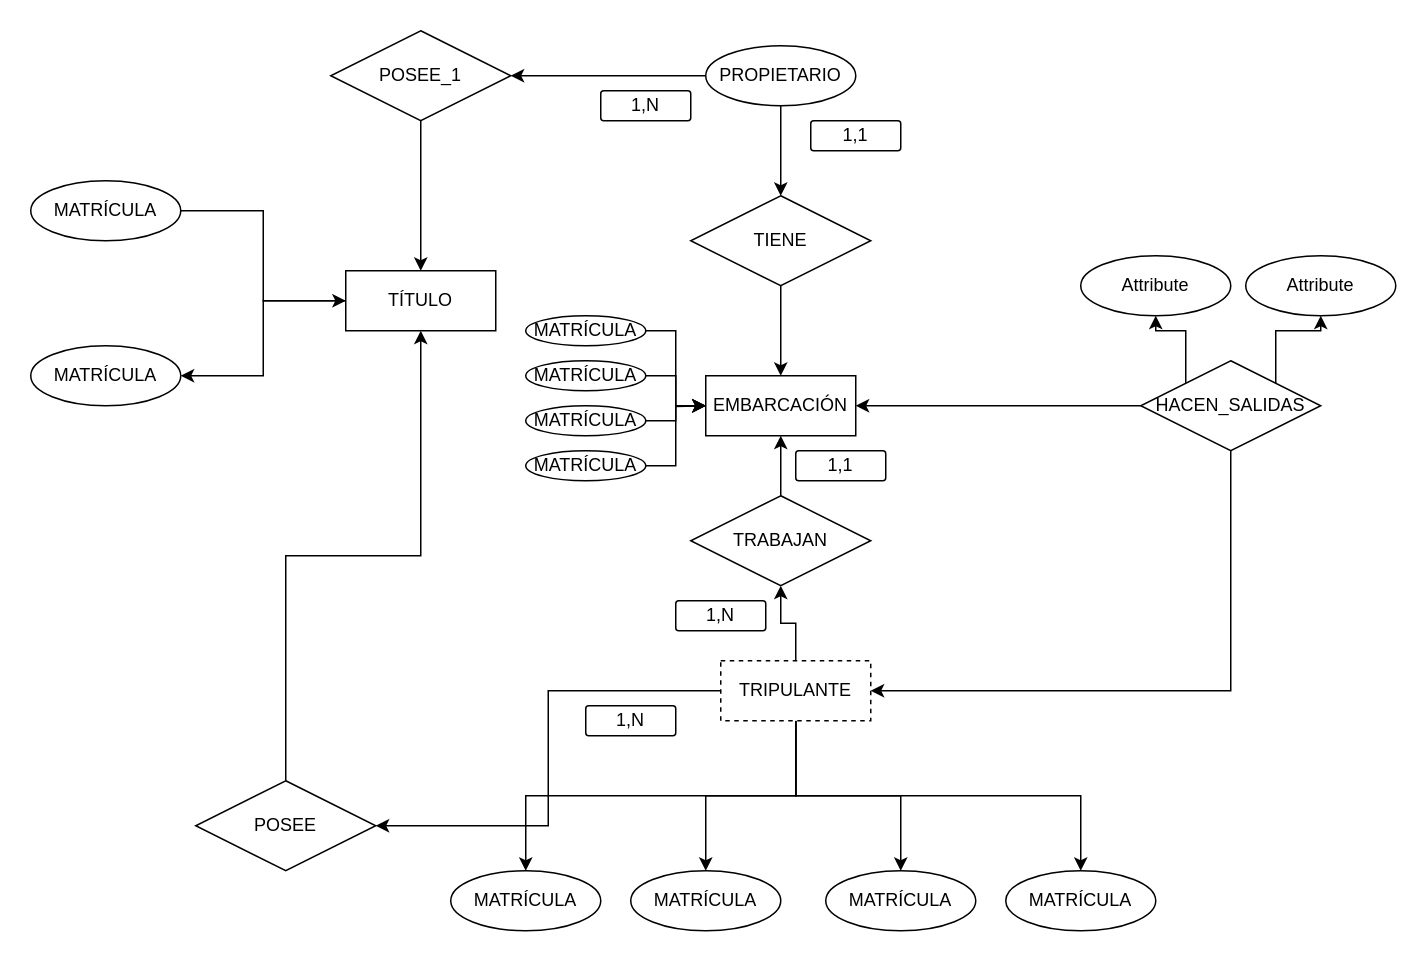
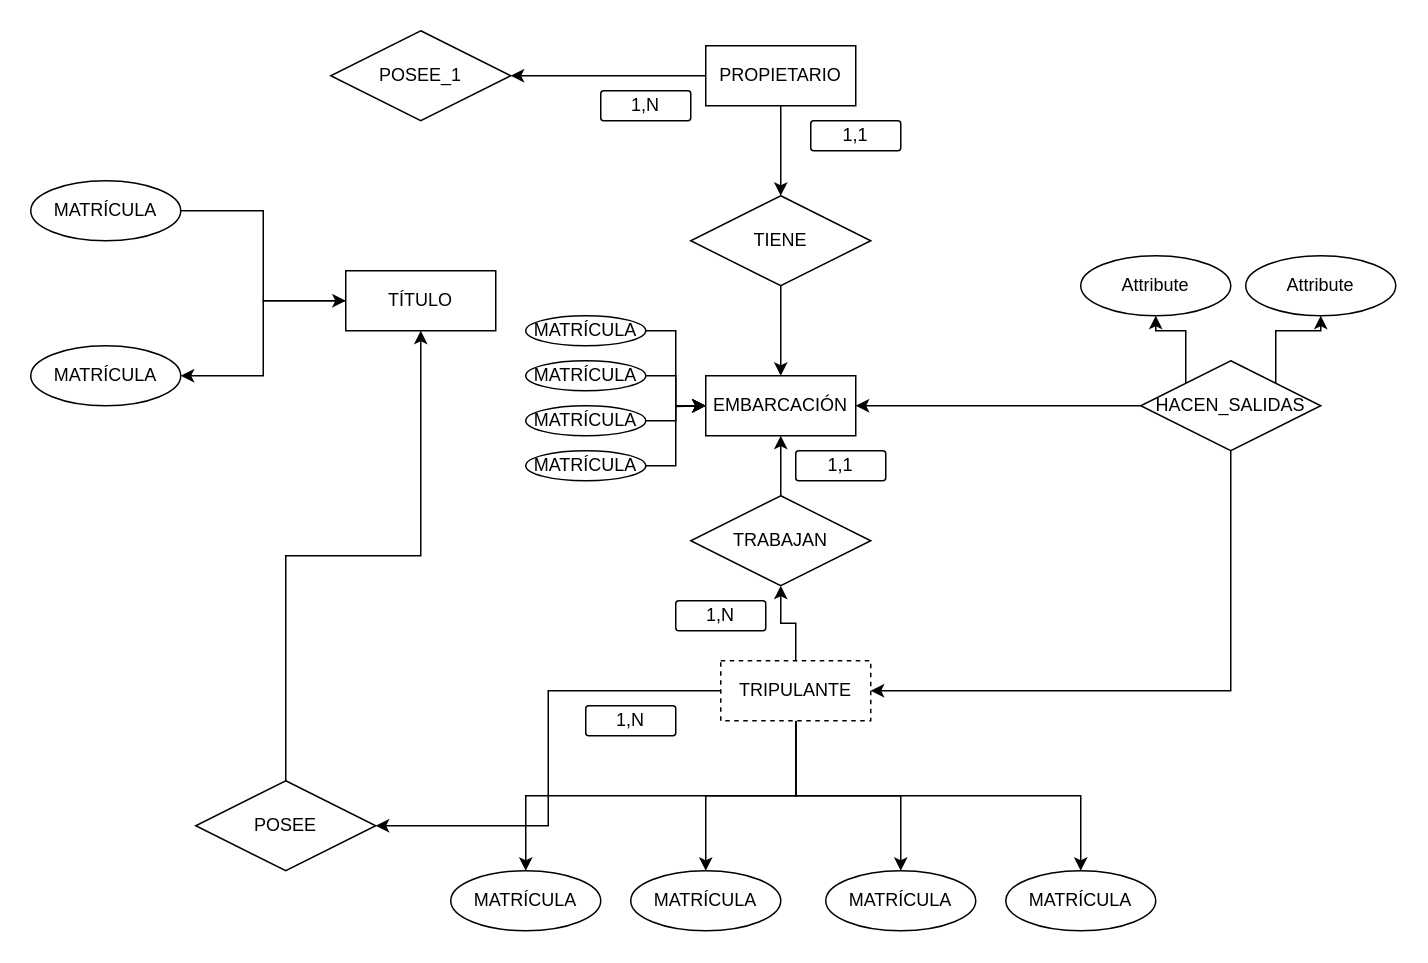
  <mxCell id="0" />
  <mxCell id="1" parent="0" />
  <mxCell id="2" style="edgeStyle=orthogonalEdgeStyle;rounded=0;orthogonalLoop=1;jettySize=auto;html=1;exitX=0;exitY=0.5;exitDx=0;exitDy=0;entryX=1;entryY=0.5;entryDx=0;entryDy=0;" edge="1" parent="1" source="4" target="32"><mxGeometry relative="1" as="geometry" /></mxCell>
  <mxCell id="3" style="edgeStyle=orthogonalEdgeStyle;rounded=0;orthogonalLoop=1;jettySize=auto;html=1;exitX=0.5;exitY=1;exitDx=0;exitDy=0;entryX=0.5;entryY=0;entryDx=0;entryDy=0;" edge="1" parent="1" source="4" target="34"><mxGeometry relative="1" as="geometry" /></mxCell>
- <mxCell id="4" value="PROPIETARIO" style="ellipse;whiteSpace=wrap;html=1;align=center;" vertex="1" parent="1"><mxGeometry x="470" y="30" width="100" height="40" as="geometry" /></mxCell>
+ <mxCell id="4" value="PROPIETARIO" style="whiteSpace=wrap;html=1;align=center;" vertex="1" parent="1"><mxGeometry x="470" y="30" width="100" height="40" as="geometry" /></mxCell>
  <mxCell id="5" style="edgeStyle=orthogonalEdgeStyle;rounded=0;orthogonalLoop=1;jettySize=auto;html=1;exitX=0;exitY=0.5;exitDx=0;exitDy=0;entryX=1;entryY=0.5;entryDx=0;entryDy=0;" edge="1" parent="1" source="11" target="30"><mxGeometry relative="1" as="geometry" /></mxCell>
  <mxCell id="6" style="edgeStyle=orthogonalEdgeStyle;rounded=0;orthogonalLoop=1;jettySize=auto;html=1;exitX=0.5;exitY=0;exitDx=0;exitDy=0;entryX=0.5;entryY=1;entryDx=0;entryDy=0;" edge="1" parent="1" source="11" target="36"><mxGeometry relative="1" as="geometry" /></mxCell>
  <mxCell id="7" style="edgeStyle=orthogonalEdgeStyle;rounded=0;orthogonalLoop=1;jettySize=auto;html=1;exitX=0.5;exitY=1;exitDx=0;exitDy=0;entryX=0.5;entryY=0;entryDx=0;entryDy=0;" edge="1" parent="1" source="11" target="22"><mxGeometry relative="1" as="geometry" /></mxCell>
  <mxCell id="8" style="edgeStyle=orthogonalEdgeStyle;rounded=0;orthogonalLoop=1;jettySize=auto;html=1;exitX=0.5;exitY=1;exitDx=0;exitDy=0;entryX=0.5;entryY=0;entryDx=0;entryDy=0;" edge="1" parent="1" source="11" target="15"><mxGeometry relative="1" as="geometry" /></mxCell>
  <mxCell id="9" style="edgeStyle=orthogonalEdgeStyle;rounded=0;orthogonalLoop=1;jettySize=auto;html=1;exitX=0.5;exitY=1;exitDx=0;exitDy=0;entryX=0.5;entryY=0;entryDx=0;entryDy=0;" edge="1" parent="1" source="11" target="21"><mxGeometry relative="1" as="geometry" /></mxCell>
  <mxCell id="10" style="edgeStyle=orthogonalEdgeStyle;rounded=0;orthogonalLoop=1;jettySize=auto;html=1;exitX=0.5;exitY=1;exitDx=0;exitDy=0;" edge="1" parent="1" source="11" target="20"><mxGeometry relative="1" as="geometry" /></mxCell>
  <mxCell id="11" value="TRIPULANTE" style="whiteSpace=wrap;html=1;align=center;dashed=1;" vertex="1" parent="1"><mxGeometry x="480" y="440" width="100" height="40" as="geometry" /></mxCell>
  <mxCell id="12" value="EMBARCACIÓN" style="whiteSpace=wrap;html=1;align=center;" vertex="1" parent="1"><mxGeometry x="470" y="250" width="100" height="40" as="geometry" /></mxCell>
  <mxCell id="13" style="edgeStyle=orthogonalEdgeStyle;rounded=0;orthogonalLoop=1;jettySize=auto;html=1;exitX=0;exitY=0.5;exitDx=0;exitDy=0;entryX=1;entryY=0.5;entryDx=0;entryDy=0;" edge="1" parent="1" source="14" target="23"><mxGeometry relative="1" as="geometry" /></mxCell>
  <mxCell id="14" value="TÍTULO" style="whiteSpace=wrap;html=1;align=center;" vertex="1" parent="1"><mxGeometry x="230" y="180" width="100" height="40" as="geometry" /></mxCell>
  <mxCell id="15" value="MATRÍCULA" style="ellipse;whiteSpace=wrap;html=1;align=center;" vertex="1" parent="1"><mxGeometry x="300" y="580" width="100" height="40" as="geometry" /></mxCell>
  <mxCell id="16" style="edgeStyle=orthogonalEdgeStyle;rounded=0;orthogonalLoop=1;jettySize=auto;html=1;exitX=1;exitY=0.5;exitDx=0;exitDy=0;entryX=0;entryY=0.5;entryDx=0;entryDy=0;" edge="1" parent="1" source="17" target="12"><mxGeometry relative="1" as="geometry" /></mxCell>
  <mxCell id="17" value="MATRÍCULA" style="ellipse;whiteSpace=wrap;html=1;align=center;" vertex="1" parent="1"><mxGeometry x="350" y="300" width="80" height="20" as="geometry" /></mxCell>
  <mxCell id="18" style="edgeStyle=orthogonalEdgeStyle;rounded=0;orthogonalLoop=1;jettySize=auto;html=1;exitX=1;exitY=0.5;exitDx=0;exitDy=0;entryX=0;entryY=0.5;entryDx=0;entryDy=0;" edge="1" parent="1" source="19" target="14"><mxGeometry relative="1" as="geometry" /></mxCell>
  <mxCell id="19" value="MATRÍCULA" style="ellipse;whiteSpace=wrap;html=1;align=center;" vertex="1" parent="1"><mxGeometry x="20" y="120" width="100" height="40" as="geometry" /></mxCell>
  <mxCell id="20" value="MATRÍCULA" style="ellipse;whiteSpace=wrap;html=1;align=center;" vertex="1" parent="1"><mxGeometry x="670" y="580" width="100" height="40" as="geometry" /></mxCell>
  <mxCell id="21" value="MATRÍCULA" style="ellipse;whiteSpace=wrap;html=1;align=center;" vertex="1" parent="1"><mxGeometry x="550" y="580" width="100" height="40" as="geometry" /></mxCell>
  <mxCell id="22" value="MATRÍCULA" style="ellipse;whiteSpace=wrap;html=1;align=center;" vertex="1" parent="1"><mxGeometry x="420" y="580" width="100" height="40" as="geometry" /></mxCell>
  <mxCell id="23" value="MATRÍCULA" style="ellipse;whiteSpace=wrap;html=1;align=center;" vertex="1" parent="1"><mxGeometry x="20" y="230" width="100" height="40" as="geometry" /></mxCell>
  <mxCell id="24" style="edgeStyle=orthogonalEdgeStyle;rounded=0;orthogonalLoop=1;jettySize=auto;html=1;exitX=0.5;exitY=1;exitDx=0;exitDy=0;entryX=1;entryY=0.5;entryDx=0;entryDy=0;" edge="1" parent="1" source="28" target="11"><mxGeometry relative="1" as="geometry" /></mxCell>
  <mxCell id="25" style="edgeStyle=orthogonalEdgeStyle;rounded=0;orthogonalLoop=1;jettySize=auto;html=1;exitX=0;exitY=0.5;exitDx=0;exitDy=0;entryX=1;entryY=0.5;entryDx=0;entryDy=0;" edge="1" parent="1" source="28" target="12"><mxGeometry relative="1" as="geometry" /></mxCell>
  <mxCell id="26" style="edgeStyle=orthogonalEdgeStyle;rounded=0;orthogonalLoop=1;jettySize=auto;html=1;exitX=0;exitY=0;exitDx=0;exitDy=0;entryX=0.5;entryY=1;entryDx=0;entryDy=0;" edge="1" parent="1" source="28" target="38"><mxGeometry relative="1" as="geometry" /></mxCell>
  <mxCell id="27" style="edgeStyle=orthogonalEdgeStyle;rounded=0;orthogonalLoop=1;jettySize=auto;html=1;exitX=1;exitY=0;exitDx=0;exitDy=0;entryX=0.5;entryY=1;entryDx=0;entryDy=0;" edge="1" parent="1" source="28" target="37"><mxGeometry relative="1" as="geometry" /></mxCell>
  <mxCell id="28" value="HACEN_SALIDAS" style="shape=rhombus;perimeter=rhombusPerimeter;whiteSpace=wrap;html=1;align=center;" vertex="1" parent="1"><mxGeometry x="760" y="240" width="120" height="60" as="geometry" /></mxCell>
  <mxCell id="29" style="edgeStyle=orthogonalEdgeStyle;rounded=0;orthogonalLoop=1;jettySize=auto;html=1;exitX=0.5;exitY=0;exitDx=0;exitDy=0;entryX=0.5;entryY=1;entryDx=0;entryDy=0;" edge="1" parent="1" source="30" target="14"><mxGeometry relative="1" as="geometry" /></mxCell>
  <mxCell id="30" value="POSEE" style="shape=rhombus;perimeter=rhombusPerimeter;whiteSpace=wrap;html=1;align=center;" vertex="1" parent="1"><mxGeometry x="130" y="520" width="120" height="60" as="geometry" /></mxCell>
- <mxCell id="31" style="edgeStyle=orthogonalEdgeStyle;rounded=0;orthogonalLoop=1;jettySize=auto;html=1;exitX=0.5;exitY=1;exitDx=0;exitDy=0;entryX=0.5;entryY=0;entryDx=0;entryDy=0;" edge="1" parent="1" source="32" target="14"><mxGeometry relative="1" as="geometry" /></mxCell>
  <mxCell id="32" value="POSEE_1" style="shape=rhombus;perimeter=rhombusPerimeter;whiteSpace=wrap;html=1;align=center;" vertex="1" parent="1"><mxGeometry x="220" y="20" width="120" height="60" as="geometry" /></mxCell>
  <mxCell id="33" style="edgeStyle=orthogonalEdgeStyle;rounded=0;orthogonalLoop=1;jettySize=auto;html=1;exitX=0.5;exitY=1;exitDx=0;exitDy=0;entryX=0.5;entryY=0;entryDx=0;entryDy=0;" edge="1" parent="1" source="34" target="12"><mxGeometry relative="1" as="geometry" /></mxCell>
  <mxCell id="34" value="TIENE" style="shape=rhombus;perimeter=rhombusPerimeter;whiteSpace=wrap;html=1;align=center;" vertex="1" parent="1"><mxGeometry x="460" y="130" width="120" height="60" as="geometry" /></mxCell>
  <mxCell id="35" style="edgeStyle=orthogonalEdgeStyle;rounded=0;orthogonalLoop=1;jettySize=auto;html=1;exitX=0.5;exitY=0;exitDx=0;exitDy=0;entryX=0.5;entryY=1;entryDx=0;entryDy=0;" edge="1" parent="1" source="36" target="12"><mxGeometry relative="1" as="geometry" /></mxCell>
  <mxCell id="36" value="TRABAJAN" style="shape=rhombus;perimeter=rhombusPerimeter;whiteSpace=wrap;html=1;align=center;" vertex="1" parent="1"><mxGeometry x="460" y="330" width="120" height="60" as="geometry" /></mxCell>
  <mxCell id="37" value="Attribute" style="ellipse;whiteSpace=wrap;html=1;align=center;" vertex="1" parent="1"><mxGeometry x="830" y="170" width="100" height="40" as="geometry" /></mxCell>
  <mxCell id="38" value="Attribute" style="ellipse;whiteSpace=wrap;html=1;align=center;" vertex="1" parent="1"><mxGeometry x="720" y="170" width="100" height="40" as="geometry" /></mxCell>
  <mxCell id="39" style="edgeStyle=orthogonalEdgeStyle;rounded=0;orthogonalLoop=1;jettySize=auto;html=1;exitX=1;exitY=0.5;exitDx=0;exitDy=0;" edge="1" parent="1" source="40"><mxGeometry relative="1" as="geometry"><mxPoint x="470" y="270" as="targetPoint" /></mxGeometry></mxCell>
  <mxCell id="40" value="MATRÍCULA" style="ellipse;whiteSpace=wrap;html=1;align=center;" vertex="1" parent="1"><mxGeometry x="350" y="270" width="80" height="20" as="geometry" /></mxCell>
  <mxCell id="41" style="edgeStyle=orthogonalEdgeStyle;rounded=0;orthogonalLoop=1;jettySize=auto;html=1;exitX=1;exitY=0.5;exitDx=0;exitDy=0;entryX=0;entryY=0.5;entryDx=0;entryDy=0;" edge="1" parent="1" source="42" target="12"><mxGeometry relative="1" as="geometry" /></mxCell>
  <mxCell id="42" value="MATRÍCULA" style="ellipse;whiteSpace=wrap;html=1;align=center;" vertex="1" parent="1"><mxGeometry x="350" y="240" width="80" height="20" as="geometry" /></mxCell>
  <mxCell id="43" style="edgeStyle=orthogonalEdgeStyle;rounded=0;orthogonalLoop=1;jettySize=auto;html=1;exitX=1;exitY=0.5;exitDx=0;exitDy=0;entryX=0;entryY=0.5;entryDx=0;entryDy=0;" edge="1" parent="1" source="44" target="12"><mxGeometry relative="1" as="geometry" /></mxCell>
  <mxCell id="44" value="MATRÍCULA" style="ellipse;whiteSpace=wrap;html=1;align=center;" vertex="1" parent="1"><mxGeometry x="350" y="210" width="80" height="20" as="geometry" /></mxCell>
  <mxCell id="45" value="1,N" style="rounded=1;arcSize=10;whiteSpace=wrap;html=1;align=center;" vertex="1" parent="1"><mxGeometry x="400" y="60" width="60" height="20" as="geometry" /></mxCell>
  <mxCell id="46" value="1,1" style="rounded=1;arcSize=10;whiteSpace=wrap;html=1;align=center;" vertex="1" parent="1"><mxGeometry x="540" y="80" width="60" height="20" as="geometry" /></mxCell>
  <mxCell id="47" value="1,1" style="rounded=1;arcSize=10;whiteSpace=wrap;html=1;align=center;" vertex="1" parent="1"><mxGeometry x="530" y="300" width="60" height="20" as="geometry" /></mxCell>
  <mxCell id="48" value="1,N" style="rounded=1;arcSize=10;whiteSpace=wrap;html=1;align=center;" vertex="1" parent="1"><mxGeometry x="450" y="400" width="60" height="20" as="geometry" /></mxCell>
  <mxCell id="49" value="1,N" style="rounded=1;arcSize=10;whiteSpace=wrap;html=1;align=center;" vertex="1" parent="1"><mxGeometry x="390" y="470" width="60" height="20" as="geometry" /></mxCell>
